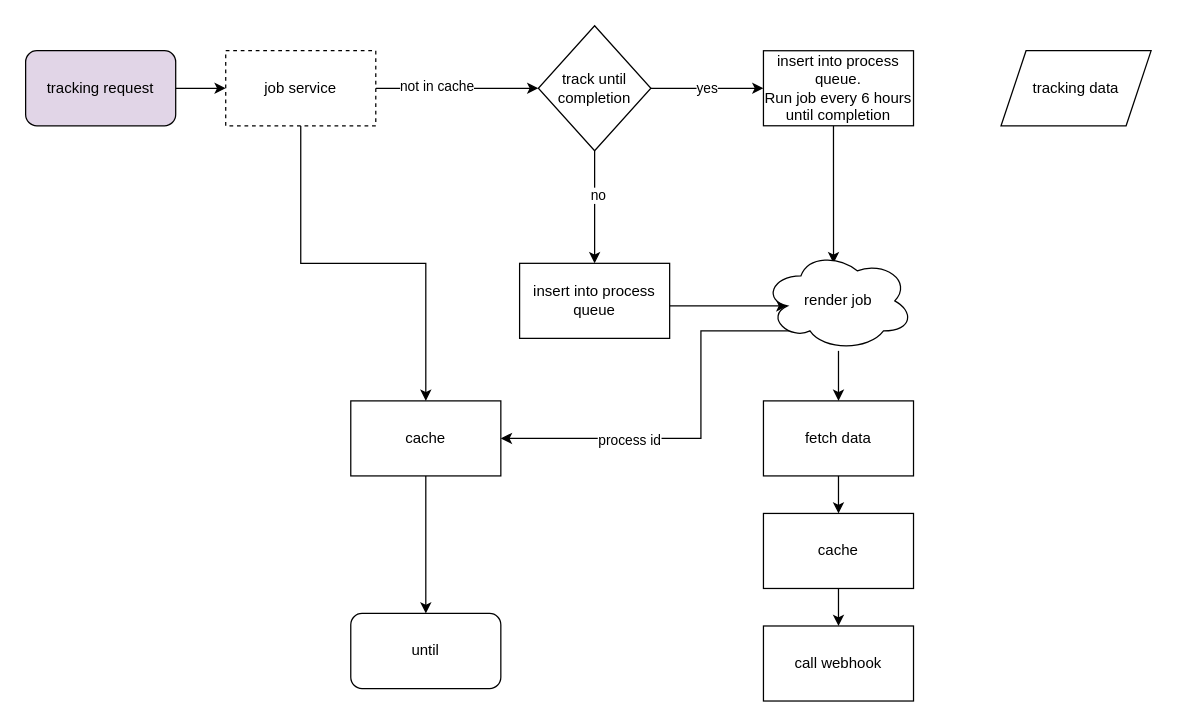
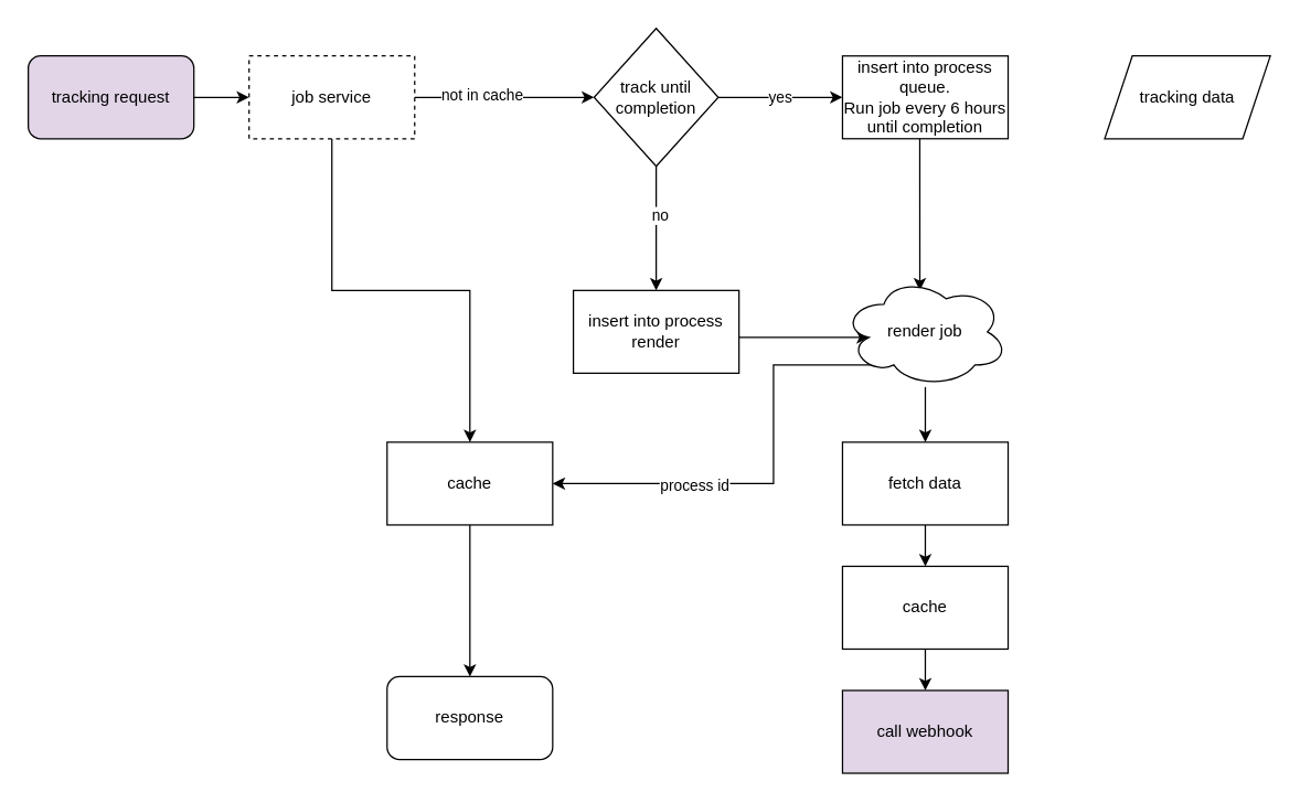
  <mxCell id="0" />
  <mxCell id="1" parent="0" />
  <mxCell id="2" style="edgeStyle=orthogonalEdgeStyle;rounded=0;orthogonalLoop=1;jettySize=auto;html=1;entryX=0;entryY=0.5;entryDx=0;entryDy=0;" edge="1" parent="1" source="3" target="28"><mxGeometry relative="1" as="geometry" /></mxCell>
  <mxCell id="3" value="tracking request" style="rounded=1;whiteSpace=wrap;html=1;fillColor=#e1d5e7;" vertex="1" parent="1"><mxGeometry x="20" y="40" width="120" height="60" as="geometry" /></mxCell>
  <mxCell id="4" style="edgeStyle=orthogonalEdgeStyle;rounded=0;orthogonalLoop=1;jettySize=auto;html=1;entryX=0.467;entryY=0.125;entryDx=0;entryDy=0;entryPerimeter=0;" edge="1" parent="1" source="5" target="15"><mxGeometry relative="1" as="geometry"><Array as="points"><mxPoint x="666" y="130" /><mxPoint x="666" y="130" /></Array></mxGeometry></mxCell>
  <mxCell id="5" value="insert into process queue. &lt;br&gt;Run job every 6 hours until completion" style="rounded=0;whiteSpace=wrap;html=1;" vertex="1" parent="1"><mxGeometry x="610" y="40" width="120" height="60" as="geometry" /></mxCell>
  <mxCell id="6" style="edgeStyle=orthogonalEdgeStyle;rounded=0;orthogonalLoop=1;jettySize=auto;html=1;entryX=0.5;entryY=0;entryDx=0;entryDy=0;" edge="1" parent="1" source="9" target="11"><mxGeometry relative="1" as="geometry"><mxPoint x="475" y="150" as="targetPoint" /></mxGeometry></mxCell>
  <mxCell id="7" value="no" style="edgeLabel;html=1;align=center;verticalAlign=middle;resizable=0;points=[];" vertex="1" connectable="0" parent="6"><mxGeometry x="-0.222" y="2" relative="1" as="geometry"><mxPoint as="offset" /></mxGeometry></mxCell>
  <mxCell id="8" value="yes" style="edgeStyle=orthogonalEdgeStyle;rounded=0;orthogonalLoop=1;jettySize=auto;html=1;entryX=0;entryY=0.5;entryDx=0;entryDy=0;" edge="1" parent="1" source="9" target="5"><mxGeometry relative="1" as="geometry"><mxPoint x="550" y="70" as="targetPoint" /></mxGeometry></mxCell>
  <mxCell id="9" value="track until completion" style="rhombus;whiteSpace=wrap;html=1;" vertex="1" parent="1"><mxGeometry x="430" y="20" width="90" height="100" as="geometry" /></mxCell>
  <mxCell id="10" style="edgeStyle=orthogonalEdgeStyle;rounded=0;orthogonalLoop=1;jettySize=auto;html=1;entryX=0.16;entryY=0.55;entryDx=0;entryDy=0;entryPerimeter=0;" edge="1" parent="1" source="11" target="15"><mxGeometry relative="1" as="geometry"><Array as="points"><mxPoint x="540" y="244" /><mxPoint x="540" y="244" /></Array></mxGeometry></mxCell>
- <mxCell id="11" value="insert into process queue" style="whiteSpace=wrap;html=1;" vertex="1" parent="1"><mxGeometry x="415" y="210" width="120" height="60" as="geometry" /></mxCell>
+ <mxCell id="11" value="insert into process render" style="whiteSpace=wrap;html=1;" vertex="1" parent="1"><mxGeometry x="415" y="210" width="120" height="60" as="geometry" /></mxCell>
  <mxCell id="12" style="edgeStyle=orthogonalEdgeStyle;rounded=0;orthogonalLoop=1;jettySize=auto;html=1;entryX=0.5;entryY=0;entryDx=0;entryDy=0;" edge="1" parent="1" source="15" target="17"><mxGeometry relative="1" as="geometry" /></mxCell>
  <mxCell id="13" style="edgeStyle=orthogonalEdgeStyle;rounded=0;orthogonalLoop=1;jettySize=auto;html=1;exitX=0.31;exitY=0.8;exitDx=0;exitDy=0;exitPerimeter=0;entryX=1;entryY=0.5;entryDx=0;entryDy=0;" edge="1" parent="1" source="15" target="24"><mxGeometry relative="1" as="geometry"><Array as="points"><mxPoint x="560" y="264" /><mxPoint x="560" y="350" /><mxPoint x="400" y="350" /></Array></mxGeometry></mxCell>
  <mxCell id="14" value="process id" style="edgeLabel;html=1;align=center;verticalAlign=middle;resizable=0;points=[];" vertex="1" connectable="0" parent="13"><mxGeometry x="0.388" y="1" relative="1" as="geometry"><mxPoint as="offset" /></mxGeometry></mxCell>
  <mxCell id="15" value="render job" style="ellipse;shape=cloud;whiteSpace=wrap;html=1;" vertex="1" parent="1"><mxGeometry x="610" y="200" width="120" height="80" as="geometry" /></mxCell>
  <mxCell id="16" value="" style="edgeStyle=orthogonalEdgeStyle;rounded=0;orthogonalLoop=1;jettySize=auto;html=1;" edge="1" parent="1" source="17" target="19"><mxGeometry relative="1" as="geometry" /></mxCell>
  <mxCell id="17" value="fetch data" style="rounded=0;whiteSpace=wrap;html=1;" vertex="1" parent="1"><mxGeometry x="610" y="320" width="120" height="60" as="geometry" /></mxCell>
  <mxCell id="18" value="" style="edgeStyle=orthogonalEdgeStyle;rounded=0;orthogonalLoop=1;jettySize=auto;html=1;" edge="1" parent="1" source="19" target="20"><mxGeometry relative="1" as="geometry" /></mxCell>
  <mxCell id="19" value="cache" style="rounded=0;whiteSpace=wrap;html=1;" vertex="1" parent="1"><mxGeometry x="610" y="410" width="120" height="60" as="geometry" /></mxCell>
- <mxCell id="20" value="call webhook" style="whiteSpace=wrap;html=1;rounded=0;" vertex="1" parent="1"><mxGeometry x="610" y="500" width="120" height="60" as="geometry" /></mxCell>
+ <mxCell id="20" value="call webhook" style="whiteSpace=wrap;html=1;rounded=0;fillColor=#e1d5e7;" vertex="1" parent="1"><mxGeometry x="610" y="500" width="120" height="60" as="geometry" /></mxCell>
  <mxCell id="21" value="tracking data" style="shape=parallelogram;perimeter=parallelogramPerimeter;whiteSpace=wrap;html=1;fixedSize=1;" vertex="1" parent="1"><mxGeometry x="800" y="40" width="120" height="60" as="geometry" /></mxCell>
- <mxCell id="22" value="until" style="rounded=1;whiteSpace=wrap;html=1;" vertex="1" parent="1"><mxGeometry x="280" y="490" width="120" height="60" as="geometry" /></mxCell>
+ <mxCell id="22" value="response" style="rounded=1;whiteSpace=wrap;html=1;" vertex="1" parent="1"><mxGeometry x="280" y="490" width="120" height="60" as="geometry" /></mxCell>
  <mxCell id="23" style="edgeStyle=orthogonalEdgeStyle;rounded=0;orthogonalLoop=1;jettySize=auto;html=1;entryX=0.5;entryY=0;entryDx=0;entryDy=0;" edge="1" parent="1" source="24" target="22"><mxGeometry relative="1" as="geometry" /></mxCell>
  <mxCell id="24" value="cache" style="rounded=0;whiteSpace=wrap;html=1;" vertex="1" parent="1"><mxGeometry x="280" y="320" width="120" height="60" as="geometry" /></mxCell>
  <mxCell id="25" style="edgeStyle=orthogonalEdgeStyle;rounded=0;orthogonalLoop=1;jettySize=auto;html=1;entryX=0.5;entryY=0;entryDx=0;entryDy=0;" edge="1" parent="1" source="28" target="24"><mxGeometry relative="1" as="geometry" /></mxCell>
  <mxCell id="26" style="edgeStyle=orthogonalEdgeStyle;rounded=0;orthogonalLoop=1;jettySize=auto;html=1;" edge="1" parent="1" source="28" target="9"><mxGeometry relative="1" as="geometry" /></mxCell>
  <mxCell id="27" value="not in cache" style="edgeLabel;html=1;align=center;verticalAlign=middle;resizable=0;points=[];" vertex="1" connectable="0" parent="26"><mxGeometry x="-0.262" y="2" relative="1" as="geometry"><mxPoint as="offset" /></mxGeometry></mxCell>
  <mxCell id="28" value="job service" style="rounded=0;whiteSpace=wrap;html=1;dashed=1;" vertex="1" parent="1"><mxGeometry x="180" y="40" width="120" height="60" as="geometry" /></mxCell>
